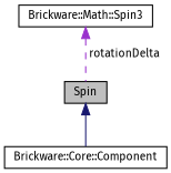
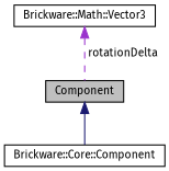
  digraph {
    fontname="Fira Sans"
    node [color=black fillcolor=white fontname="Fira Sans" fontsize=10 shape=record style=filled]
    edge [dir=back fontname="Fira Sans" fontsize=10 labelfontname=Helvetica labelfontsize=10]
-   n1 [fillcolor=grey75 fontcolor=black height=0.2 label=Spin width=0.4]
+   n1 [fillcolor=grey75 fontcolor=black height=0.2 label=Component width=0.4]
    n2 [height=0.2 label="Brickware::Core::Component" width=0.4]
-   n3 [height=0.2 label="Brickware::Math::Spin3" width=0.4]
+   n3 [height=0.2 label="Brickware::Math::Vector3" width=0.4]
    n1 -> n2 [color=midnightblue style=solid]
    n3 -> n1 [color=darkorchid3 label=" rotationDelta" style=dashed]
  }
